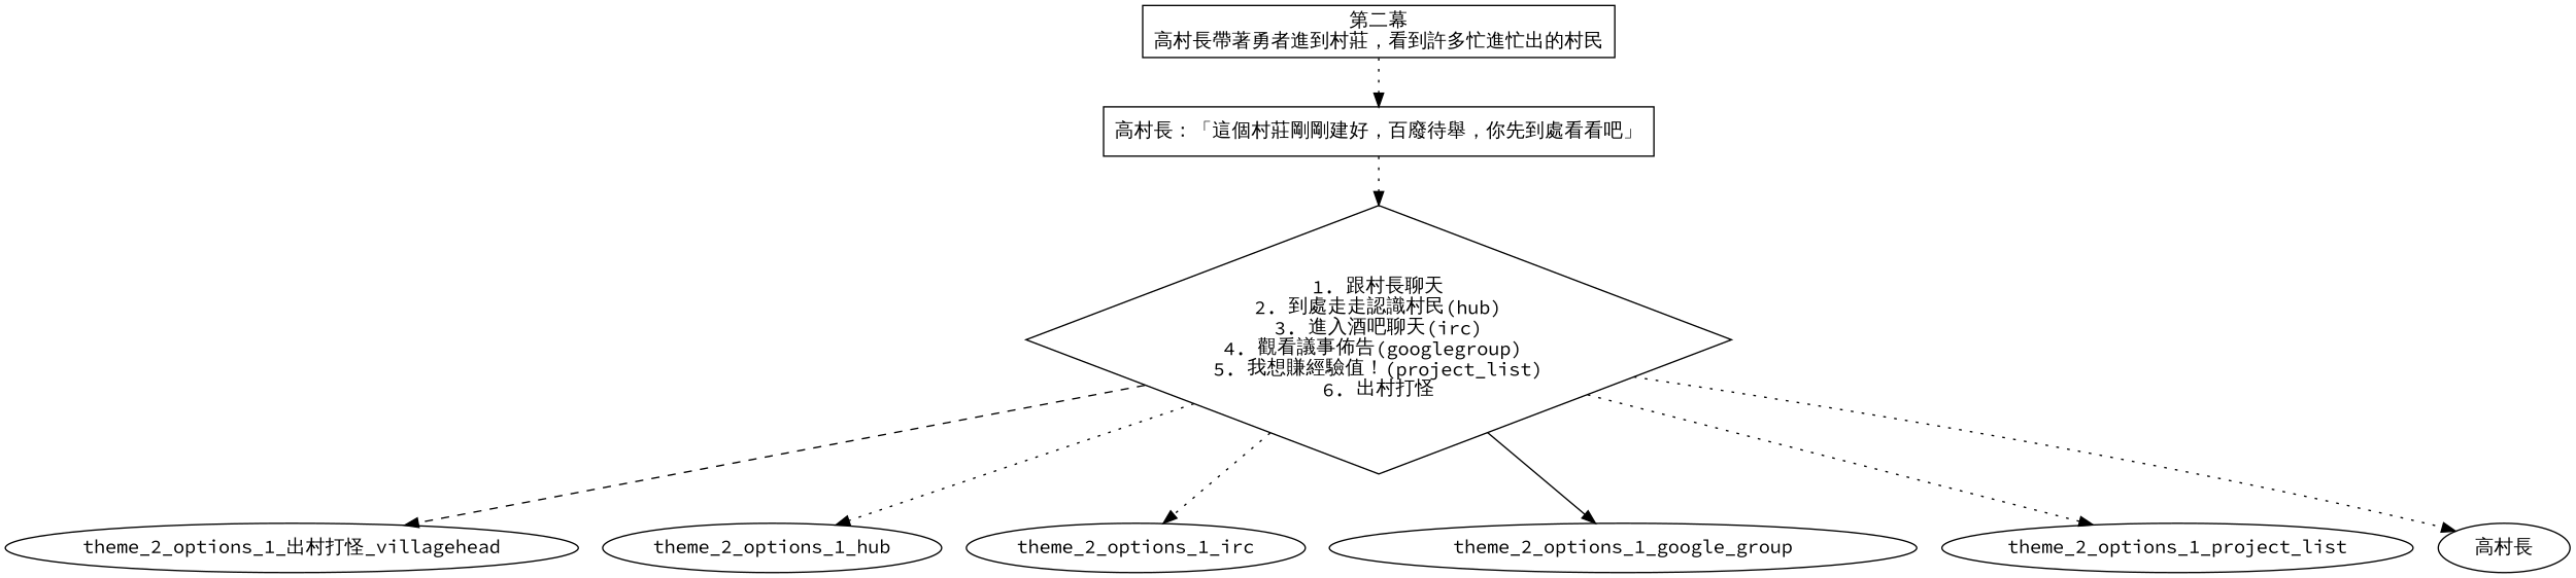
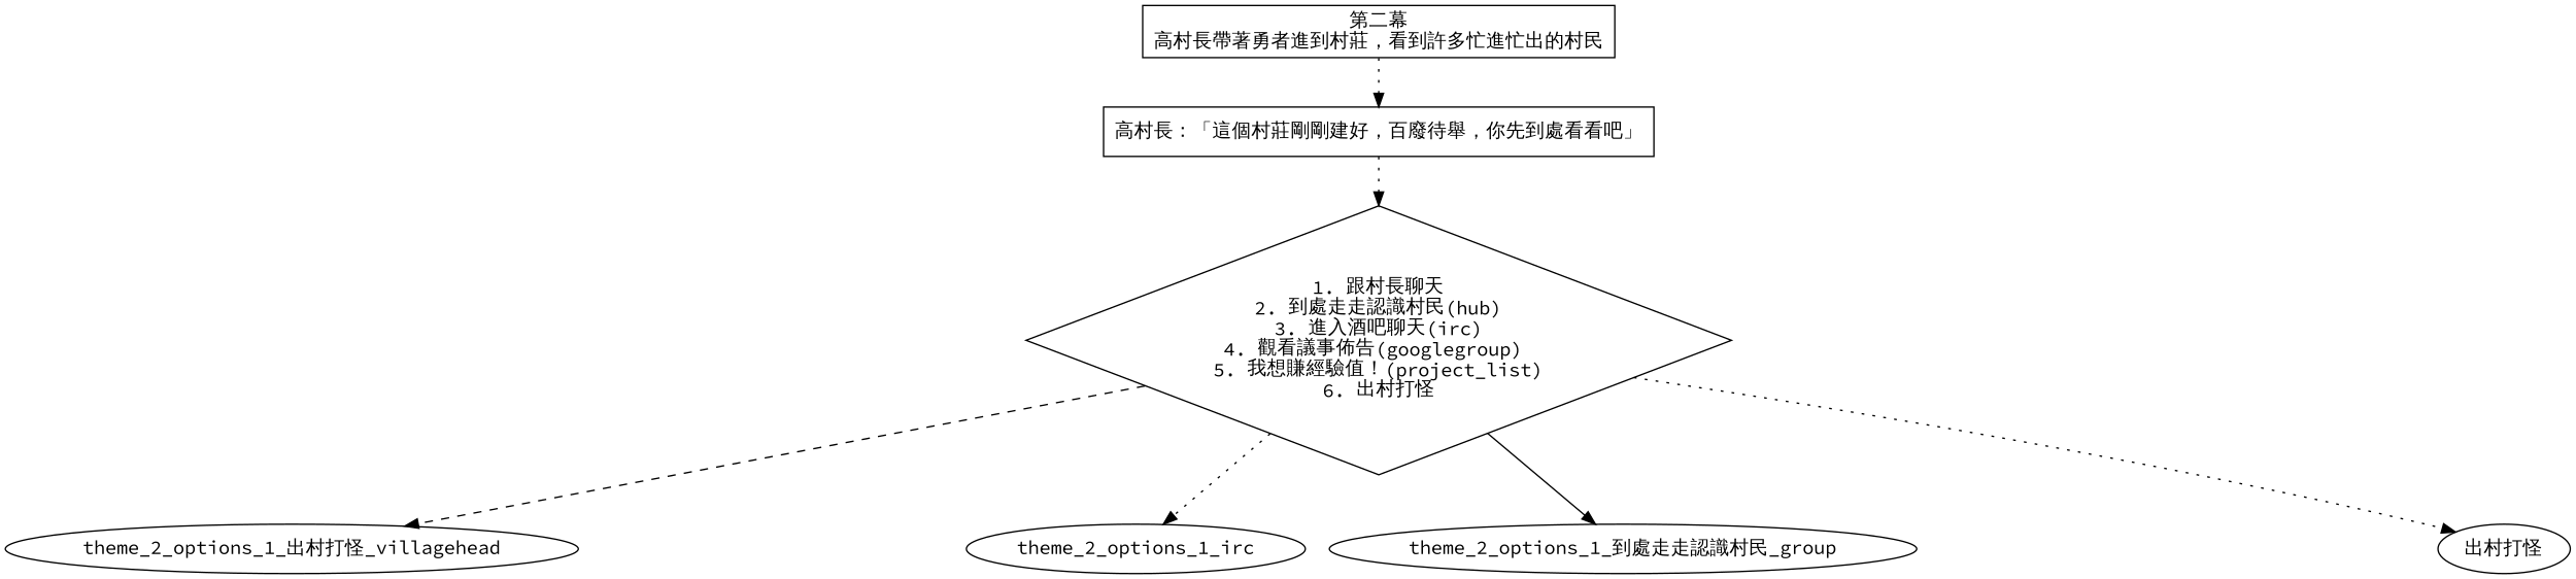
  digraph {
    fontname="Source Code Pro"
    node [fontname="Source Code Pro"]
    edge [fontname="Source Code Pro" style=dotted]
    n1 [label="第二幕\n高村長帶著勇者進到村莊，看到許多忙進忙出的村民" shape=box]
    n2 [label="高村長：「這個村莊剛剛建好，百廢待舉，你先到處看看吧」" shape=box]
    n3 [label="1. 跟村長聊天\n2. 到處走走認識村民(hub)\n3. 進入酒吧聊天(irc)\n4. 觀看議事佈告(googlegroup) \n5. 我想賺經驗值！(project_list)\n6. 出村打怪\n" shape=diamond]
    n4 [label="theme_2_options_1_出村打怪_villagehead"]
-   theme_2_options_1_hub
    theme_2_options_1_irc
-   theme_2_options_1_google_group
-   theme_2_options_1_project_list
-   n9 [label="高村長"]
+   theme_2_options_1_google_group [label="theme_2_options_1_到處走走認識村民_group"]
+   n9 [label="出村打怪"]
    n1 -> n2
    n2 -> n3
    n3 -> n4 [style=dashed]
-   n3 -> theme_2_options_1_hub
    n3 -> theme_2_options_1_irc
    n3 -> theme_2_options_1_google_group [style=solid]
-   n3 -> theme_2_options_1_project_list
    n3 -> n9
  }
